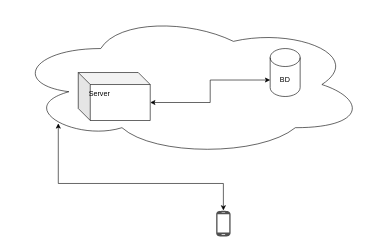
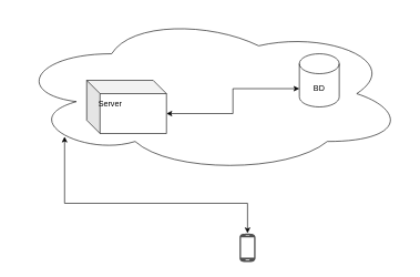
  <mxCell id="0" />
  <mxCell id="1" parent="0" />
  <mxCell id="2" style="edgeStyle=orthogonalEdgeStyle;rounded=0;orthogonalLoop=1;jettySize=auto;html=1;exitX=0.13;exitY=0.77;exitDx=0;exitDy=0;exitPerimeter=0;startArrow=classic;startFill=1;" edge="1" parent="1" source="3" target="8"><mxGeometry relative="1" as="geometry" /></mxCell>
  <mxCell id="3" value="" style="ellipse;shape=cloud;whiteSpace=wrap;html=1;" vertex="1" parent="1"><mxGeometry x="20" y="20" width="590" height="240" as="geometry" /></mxCell>
  <mxCell id="4" style="edgeStyle=orthogonalEdgeStyle;rounded=0;orthogonalLoop=1;jettySize=auto;html=1;exitX=0;exitY=0;exitDx=120;exitDy=50;exitPerimeter=0;entryX=0;entryY=0;entryDx=0;entryDy=52.5;entryPerimeter=0;startArrow=classic;startFill=1;" edge="1" parent="1" source="5" target="7"><mxGeometry relative="1" as="geometry" /></mxCell>
  <mxCell id="5" value="" style="shape=cube;whiteSpace=wrap;html=1;boundedLbl=1;backgroundOutline=1;darkOpacity=0.05;darkOpacity2=0.1;" vertex="1" parent="1"><mxGeometry x="130" y="120" width="120" height="80" as="geometry" /></mxCell>
  <mxCell id="6" value="Server" style="text;html=1;align=center;verticalAlign=middle;resizable=0;points=[];autosize=1;" vertex="1" parent="1"><mxGeometry x="140" y="145" width="50" height="20" as="geometry" /></mxCell>
- <mxCell id="7" value="BD" style="shape=cylinder3;whiteSpace=wrap;html=1;boundedLbl=1;backgroundOutline=1;size=15;" vertex="1" parent="1"><mxGeometry x="450" y="80" width="50" height="80" as="geometry" /></mxCell>
+ <mxCell id="7" value="BD" style="shape=cylinder3;whiteSpace=wrap;html=1;boundedLbl=1;backgroundOutline=1;size=15;" vertex="1" parent="1"><mxGeometry x="450" y="80" width="60" height="80" as="geometry" /></mxCell>
  <mxCell id="8" value="" style="pointerEvents=1;shadow=0;dashed=0;html=1;strokeColor=none;fillColor=#505050;labelPosition=center;verticalLabelPosition=bottom;verticalAlign=top;outlineConnect=0;align=center;shape=mxgraph.office.devices.cell_phone_android_standalone;" vertex="1" parent="1"><mxGeometry x="360" y="350" width="24" height="44" as="geometry" /></mxCell>
